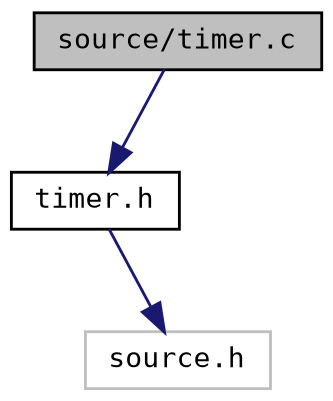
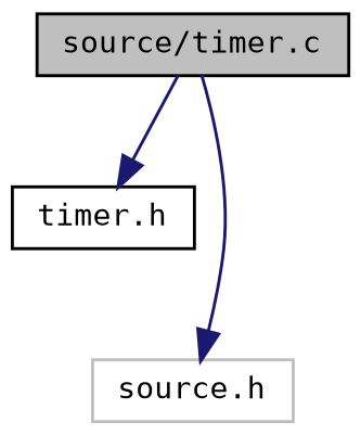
  digraph {
    fontname="DejaVu Sans Mono"
    node [color=black fillcolor=white fontname="DejaVu Sans Mono" fontsize=10 shape=record style=filled]
    edge [color=midnightblue fontname="DejaVu Sans Mono" fontsize=10 labelfontname=Helvetica labelfontsize=10 style=solid]
    n1 [fillcolor=grey75 fontcolor=black height=0.2 label="source/timer.c" width=0.4]
    n2 [height=0.2 label="timer.h" width=0.4]
    n3 [color=grey75 height=0.2 label="source.h" width=0.4]
    n1 -> n2
-   n2 -> n3
+   n1 -> n3
  }
